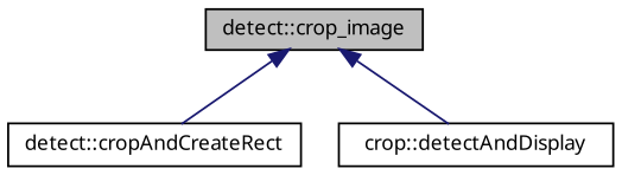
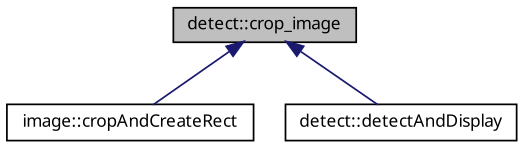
  digraph {
    fontname="Noto Sans"
    rankdir=TB
    node [color=black fillcolor=white fontname="Noto Sans" fontsize=10 shape=record style=filled]
    edge [color=midnightblue dir=back fontname="Noto Sans" fontsize=10 labelfontname=Helvetica labelfontsize=10 style=solid]
    n1 [fillcolor=grey75 fontcolor=black height=0.2 label="detect::crop_image" width=0.4]
-   n2 [height=0.2 label="detect::cropAndCreateRect" width=0.4]
-   n3 [height=0.2 label="crop::detectAndDisplay" width=0.4]
+   n2 [height=0.2 label="image::cropAndCreateRect" width=0.4]
+   n3 [height=0.2 label="detect::detectAndDisplay" width=0.4]
    n1 -> n2
    n1 -> n3
  }
